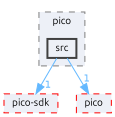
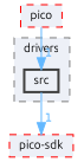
  digraph {
    compound=true
    fontname=Ubuntu
    node [color=red fillcolor="#edf0f7" fontname=Ubuntu fontsize=10 shape=box style="filled,dashed"]
    edge [color=steelblue1 fontcolor=steelblue1 fontname=Ubuntu fontsize=10 headlabel=1 labeldistance=1.5 labelfontname=Helvetica labelfontsize=10]
    n1 [color=grey25 height=0.2 label=src style="filled,bold" width=0.4]
    n2 [height=0.2 label="pico-sdk" width=0.4]
    n3 [height=0.2 label=pico width=0.4]
    subgraph cluster_1 {
      bgcolor="#edf0f7"
      fontsize=10
-     label=pico
+     label=drivers
      pencolor=grey50
      style="filled,dashed"
      n1
    }
    n1 -> n2
-   n1 -> n3
+   n3 -> n1
  }
